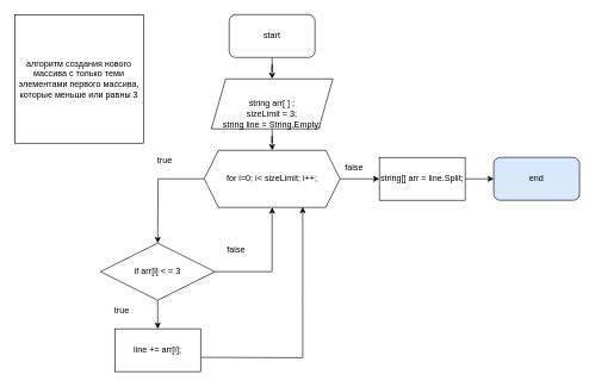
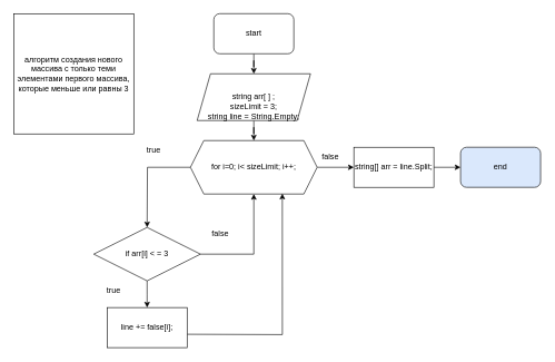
  <mxCell id="0" />
  <mxCell id="1" parent="0" />
  <mxCell id="2" value="" style="edgeStyle=orthogonalEdgeStyle;rounded=0;orthogonalLoop=1;jettySize=auto;html=1;" parent="1" source="3" target="5" edge="1"><mxGeometry relative="1" as="geometry" /></mxCell>
  <mxCell id="3" value="start" style="rounded=1;whiteSpace=wrap;html=1;" parent="1" vertex="1"><mxGeometry x="320" y="20" width="120" height="60" as="geometry" /></mxCell>
  <mxCell id="4" value="" style="edgeStyle=orthogonalEdgeStyle;rounded=0;orthogonalLoop=1;jettySize=auto;html=1;" parent="1" source="5" target="8" edge="1"><mxGeometry relative="1" as="geometry" /></mxCell>
  <mxCell id="5" value="&lt;br&gt;&lt;br&gt;string arr[ ] ;&lt;br&gt;sizeLimit = 3;&lt;br&gt;string line = String.Empty;" style="shape=parallelogram;perimeter=parallelogramPerimeter;whiteSpace=wrap;html=1;fixedSize=1;" parent="1" vertex="1"><mxGeometry x="295" y="110" width="170" height="70" as="geometry" /></mxCell>
  <mxCell id="6" style="edgeStyle=orthogonalEdgeStyle;rounded=0;orthogonalLoop=1;jettySize=auto;html=1;" parent="1" source="8" edge="1"><mxGeometry relative="1" as="geometry"><mxPoint x="220" y="340" as="targetPoint" /></mxGeometry></mxCell>
  <mxCell id="7" style="edgeStyle=orthogonalEdgeStyle;rounded=0;orthogonalLoop=1;jettySize=auto;html=1;" edge="1" parent="1" source="8" target="20"><mxGeometry relative="1" as="geometry" /></mxCell>
  <mxCell id="8" value="for i=0; i&amp;lt; sizeLimit; i++;" style="shape=hexagon;perimeter=hexagonPerimeter2;whiteSpace=wrap;html=1;fixedSize=1;" parent="1" vertex="1"><mxGeometry x="285" y="210" width="190" height="80" as="geometry" /></mxCell>
  <mxCell id="9" style="edgeStyle=orthogonalEdgeStyle;rounded=0;orthogonalLoop=1;jettySize=auto;html=1;" parent="1" source="11" edge="1"><mxGeometry relative="1" as="geometry"><mxPoint x="220" y="460" as="targetPoint" /></mxGeometry></mxCell>
  <mxCell id="10" style="edgeStyle=orthogonalEdgeStyle;rounded=0;orthogonalLoop=1;jettySize=auto;html=1;entryX=0.5;entryY=1;entryDx=0;entryDy=0;entryPerimeter=0;" parent="1" source="11" edge="1" target="8"><mxGeometry relative="1" as="geometry"><mxPoint x="380" y="300" as="targetPoint" /><Array as="points"><mxPoint x="380" y="380" /></Array></mxGeometry></mxCell>
  <mxCell id="11" value="if arr[i] &amp;lt; = 3" style="rhombus;whiteSpace=wrap;html=1;" parent="1" vertex="1"><mxGeometry x="140" y="340" width="160" height="80" as="geometry" /></mxCell>
  <mxCell id="12" style="edgeStyle=orthogonalEdgeStyle;rounded=0;orthogonalLoop=1;jettySize=auto;html=1;entryX=0.725;entryY=0.992;entryDx=0;entryDy=0;entryPerimeter=0;" parent="1" target="8" edge="1"><mxGeometry relative="1" as="geometry"><mxPoint x="280" y="500" as="sourcePoint" /></mxGeometry></mxCell>
  <mxCell id="13" value="end" style="rounded=1;whiteSpace=wrap;html=1;fillColor=#dae8fc;" parent="1" vertex="1"><mxGeometry x="690" y="220" width="120" height="60" as="geometry" /></mxCell>
  <mxCell id="14" value="true" style="text;html=1;strokeColor=none;fillColor=none;align=center;verticalAlign=middle;whiteSpace=wrap;rounded=0;" parent="1" vertex="1"><mxGeometry x="200" y="210" width="60" height="30" as="geometry" /></mxCell>
  <mxCell id="15" value="false" style="text;html=1;strokeColor=none;fillColor=none;align=center;verticalAlign=middle;whiteSpace=wrap;rounded=0;" parent="1" vertex="1"><mxGeometry x="465" y="220" width="60" height="30" as="geometry" /></mxCell>
  <mxCell id="16" value="true" style="text;html=1;strokeColor=none;fillColor=none;align=center;verticalAlign=middle;whiteSpace=wrap;rounded=0;" parent="1" vertex="1"><mxGeometry x="140" y="420" width="60" height="30" as="geometry" /></mxCell>
  <mxCell id="17" value="false" style="text;html=1;strokeColor=none;fillColor=none;align=center;verticalAlign=middle;whiteSpace=wrap;rounded=0;" parent="1" vertex="1"><mxGeometry x="310" y="340" width="40" height="20" as="geometry" /></mxCell>
- <mxCell id="18" value="line += arr[i];" style="rounded=0;whiteSpace=wrap;html=1;" vertex="1" parent="1"><mxGeometry x="160" y="460" width="120" height="60" as="geometry" /></mxCell>
+ <mxCell id="18" value="line += false[i];" style="rounded=0;whiteSpace=wrap;html=1;" vertex="1" parent="1"><mxGeometry x="160" y="460" width="120" height="60" as="geometry" /></mxCell>
  <mxCell id="19" value="" style="edgeStyle=orthogonalEdgeStyle;rounded=0;orthogonalLoop=1;jettySize=auto;html=1;" edge="1" parent="1" source="20" target="13"><mxGeometry relative="1" as="geometry" /></mxCell>
  <mxCell id="20" value="string[] arr = line.Split;" style="rounded=0;whiteSpace=wrap;html=1;" vertex="1" parent="1"><mxGeometry x="530" y="220" width="120" height="60" as="geometry" /></mxCell>
  <mxCell id="21" value="алгоритм создания нового массива с только теми элементами первого массива, которые меньше или равны 3" style="whiteSpace=wrap;html=1;aspect=fixed;" vertex="1" parent="1"><mxGeometry x="20" y="20" width="180" height="180" as="geometry" /></mxCell>
